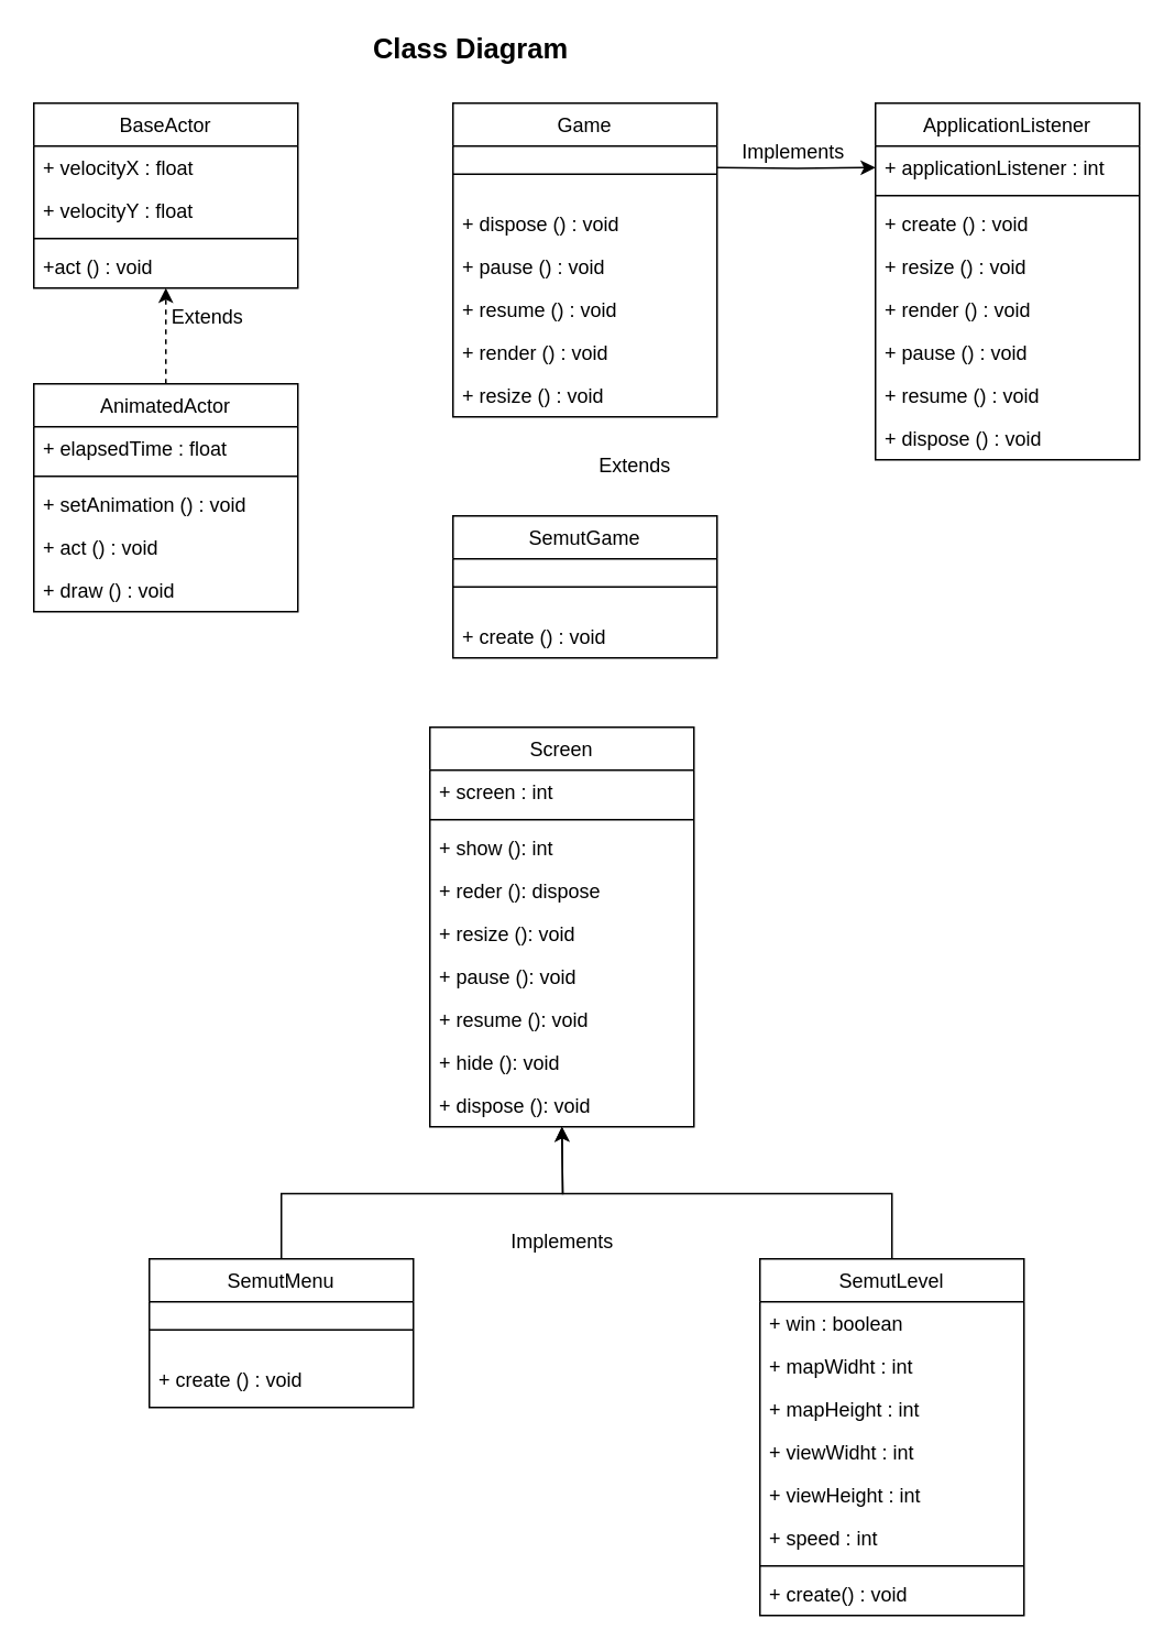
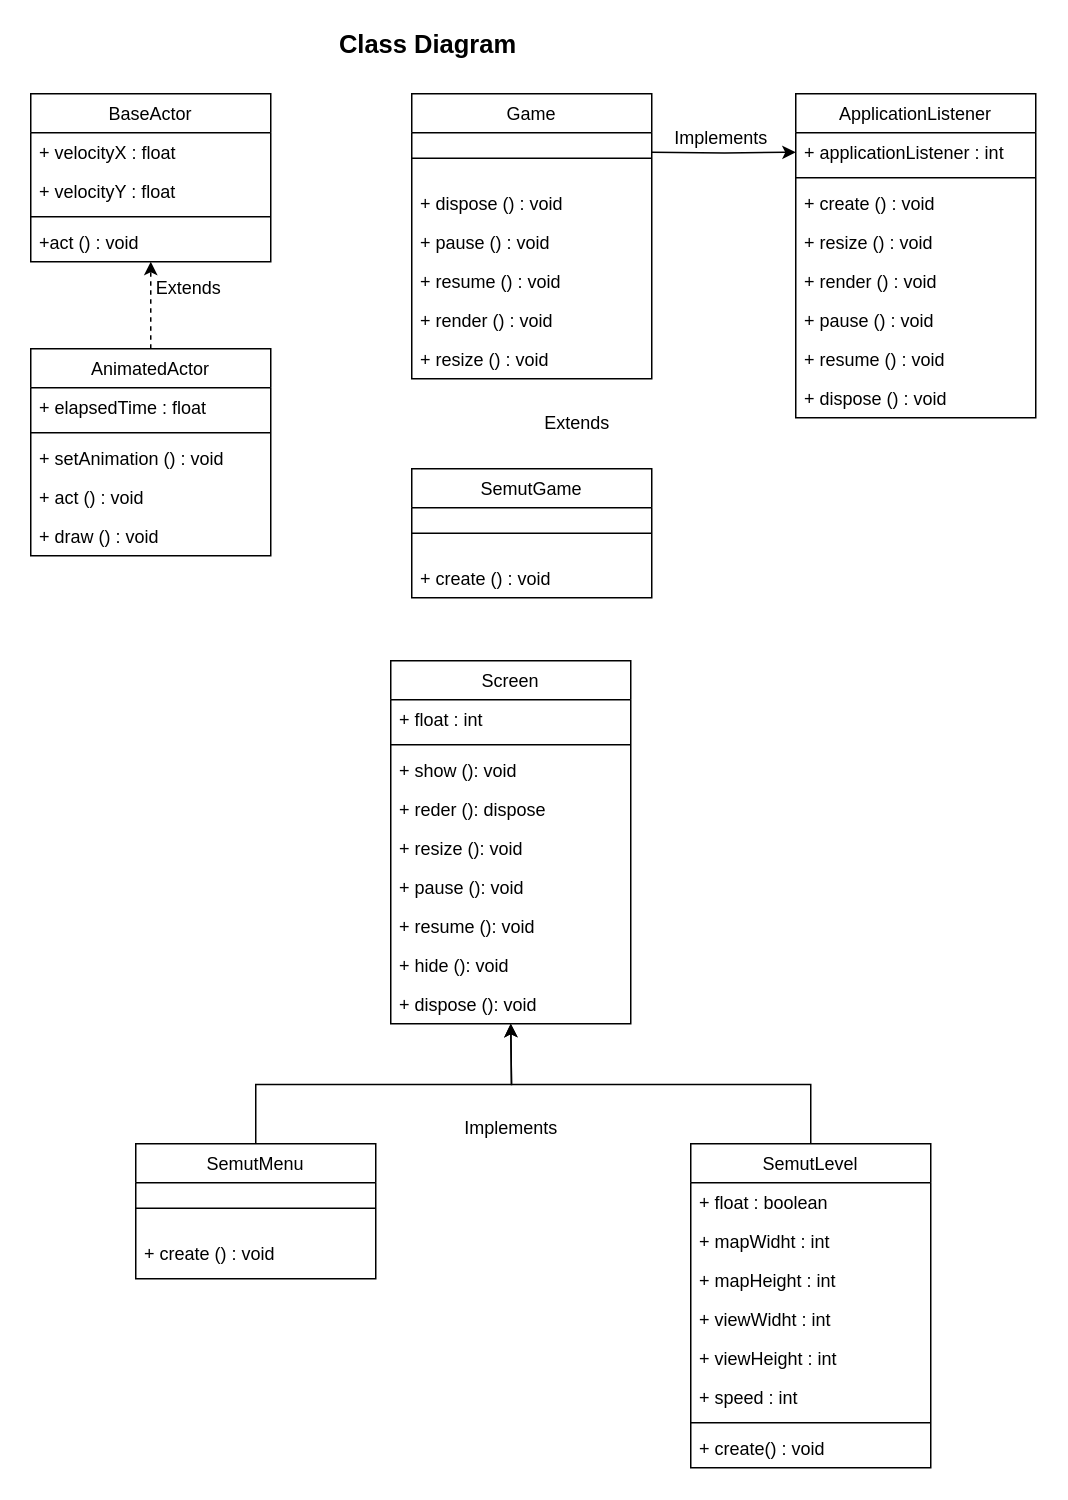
  <mxCell id="0" />
  <mxCell id="1" parent="0" />
  <mxCell id="2" value="BaseActor" style="swimlane;fontStyle=0;align=center;verticalAlign=top;childLayout=stackLayout;horizontal=1;startSize=26;horizontalStack=0;resizeParent=1;resizeLast=0;collapsible=1;marginBottom=0;rounded=0;shadow=0;strokeWidth=1;" parent="1" vertex="1"><mxGeometry x="20" y="62" width="160" height="112" as="geometry"><mxRectangle x="340" y="380" width="170" height="26" as="alternateBounds" /></mxGeometry></mxCell>
  <mxCell id="3" value="+ velocityX : float" style="text;align=left;verticalAlign=top;spacingLeft=4;spacingRight=4;overflow=hidden;rotatable=0;points=[[0,0.5],[1,0.5]];portConstraint=eastwest;" parent="2" vertex="1"><mxGeometry y="26" width="160" height="26" as="geometry" /></mxCell>
  <mxCell id="4" value="+ velocityY : float" style="text;align=left;verticalAlign=top;spacingLeft=4;spacingRight=4;overflow=hidden;rotatable=0;points=[[0,0.5],[1,0.5]];portConstraint=eastwest;" parent="2" vertex="1"><mxGeometry y="52" width="160" height="26" as="geometry" /></mxCell>
  <mxCell id="5" value="" style="line;html=1;strokeWidth=1;align=left;verticalAlign=middle;spacingTop=-1;spacingLeft=3;spacingRight=3;rotatable=0;labelPosition=right;points=[];portConstraint=eastwest;" parent="2" vertex="1"><mxGeometry y="78" width="160" height="8" as="geometry" /></mxCell>
  <mxCell id="6" value="+act () : void" style="text;align=left;verticalAlign=top;spacingLeft=4;spacingRight=4;overflow=hidden;rotatable=0;points=[[0,0.5],[1,0.5]];portConstraint=eastwest;" parent="2" vertex="1"><mxGeometry y="86" width="160" height="26" as="geometry" /></mxCell>
  <mxCell id="7" style="edgeStyle=orthogonalEdgeStyle;rounded=0;orthogonalLoop=1;jettySize=auto;html=1;exitX=0.5;exitY=0;exitDx=0;exitDy=0;entryX=0.5;entryY=1;entryDx=0;entryDy=0;dashed=1;" parent="1" source="8" target="2" edge="1"><mxGeometry relative="1" as="geometry" /></mxCell>
  <mxCell id="8" value="AnimatedActor" style="swimlane;fontStyle=0;align=center;verticalAlign=top;childLayout=stackLayout;horizontal=1;startSize=26;horizontalStack=0;resizeParent=1;resizeLast=0;collapsible=1;marginBottom=0;rounded=0;shadow=0;strokeWidth=1;" parent="1" vertex="1"><mxGeometry x="20" y="232" width="160" height="138" as="geometry"><mxRectangle x="340" y="380" width="170" height="26" as="alternateBounds" /></mxGeometry></mxCell>
  <mxCell id="9" value="+ elapsedTime : float" style="text;align=left;verticalAlign=top;spacingLeft=4;spacingRight=4;overflow=hidden;rotatable=0;points=[[0,0.5],[1,0.5]];portConstraint=eastwest;" parent="8" vertex="1"><mxGeometry y="26" width="160" height="26" as="geometry" /></mxCell>
  <mxCell id="10" value="" style="line;html=1;strokeWidth=1;align=left;verticalAlign=middle;spacingTop=-1;spacingLeft=3;spacingRight=3;rotatable=0;labelPosition=right;points=[];portConstraint=eastwest;" parent="8" vertex="1"><mxGeometry y="52" width="160" height="8" as="geometry" /></mxCell>
  <mxCell id="11" value="+ setAnimation () : void" style="text;align=left;verticalAlign=top;spacingLeft=4;spacingRight=4;overflow=hidden;rotatable=0;points=[[0,0.5],[1,0.5]];portConstraint=eastwest;" parent="8" vertex="1"><mxGeometry y="60" width="160" height="26" as="geometry" /></mxCell>
  <mxCell id="12" value="+ act () : void" style="text;align=left;verticalAlign=top;spacingLeft=4;spacingRight=4;overflow=hidden;rotatable=0;points=[[0,0.5],[1,0.5]];portConstraint=eastwest;" parent="8" vertex="1"><mxGeometry y="86" width="160" height="26" as="geometry" /></mxCell>
  <mxCell id="13" value="+ draw () : void" style="text;align=left;verticalAlign=top;spacingLeft=4;spacingRight=4;overflow=hidden;rotatable=0;points=[[0,0.5],[1,0.5]];portConstraint=eastwest;" parent="8" vertex="1"><mxGeometry y="112" width="160" height="26" as="geometry" /></mxCell>
  <mxCell id="14" value="SemutGame" style="swimlane;fontStyle=0;align=center;verticalAlign=top;childLayout=stackLayout;horizontal=1;startSize=26;horizontalStack=0;resizeParent=1;resizeLast=0;collapsible=1;marginBottom=0;rounded=0;shadow=0;strokeWidth=1;" parent="1" vertex="1"><mxGeometry x="274" y="312" width="160" height="86" as="geometry"><mxRectangle x="340" y="380" width="170" height="26" as="alternateBounds" /></mxGeometry></mxCell>
  <mxCell id="15" value="" style="line;html=1;strokeWidth=1;align=left;verticalAlign=middle;spacingTop=-1;spacingLeft=3;spacingRight=3;rotatable=0;labelPosition=right;points=[];portConstraint=eastwest;" parent="14" vertex="1"><mxGeometry y="26" width="160" height="34" as="geometry" /></mxCell>
  <mxCell id="16" value="+ create () : void" style="text;align=left;verticalAlign=top;spacingLeft=4;spacingRight=4;overflow=hidden;rotatable=0;points=[[0,0.5],[1,0.5]];portConstraint=eastwest;" parent="14" vertex="1"><mxGeometry y="60" width="160" height="26" as="geometry" /></mxCell>
  <mxCell id="17" style="edgeStyle=orthogonalEdgeStyle;rounded=0;orthogonalLoop=1;jettySize=auto;html=1;exitX=0.5;exitY=0;exitDx=0;exitDy=0;" parent="1" source="18" edge="1"><mxGeometry relative="1" as="geometry"><mxPoint x="340" y="682" as="targetPoint" /></mxGeometry></mxCell>
  <mxCell id="18" value="SemutMenu" style="swimlane;fontStyle=0;align=center;verticalAlign=top;childLayout=stackLayout;horizontal=1;startSize=26;horizontalStack=0;resizeParent=1;resizeLast=0;collapsible=1;marginBottom=0;rounded=0;shadow=0;strokeWidth=1;" parent="1" vertex="1"><mxGeometry x="90" y="762" width="160" height="90" as="geometry"><mxRectangle x="340" y="380" width="170" height="26" as="alternateBounds" /></mxGeometry></mxCell>
  <mxCell id="19" value="" style="line;html=1;strokeWidth=1;align=left;verticalAlign=middle;spacingTop=-1;spacingLeft=3;spacingRight=3;rotatable=0;labelPosition=right;points=[];portConstraint=eastwest;" parent="18" vertex="1"><mxGeometry y="26" width="160" height="34" as="geometry" /></mxCell>
  <mxCell id="20" value="+ create () : void" style="text;align=left;verticalAlign=top;spacingLeft=4;spacingRight=4;overflow=hidden;rotatable=0;points=[[0,0.5],[1,0.5]];portConstraint=eastwest;" parent="18" vertex="1"><mxGeometry y="60" width="160" height="26" as="geometry" /></mxCell>
  <mxCell id="21" style="edgeStyle=orthogonalEdgeStyle;rounded=0;orthogonalLoop=1;jettySize=auto;html=1;exitX=0.5;exitY=0;exitDx=0;exitDy=0;" parent="1" source="22" edge="1"><mxGeometry relative="1" as="geometry"><mxPoint x="340" y="682" as="targetPoint" /></mxGeometry></mxCell>
  <mxCell id="22" value="SemutLevel" style="swimlane;fontStyle=0;align=center;verticalAlign=top;childLayout=stackLayout;horizontal=1;startSize=26;horizontalStack=0;resizeParent=1;resizeLast=0;collapsible=1;marginBottom=0;rounded=0;shadow=0;strokeWidth=1;" parent="1" vertex="1"><mxGeometry x="460" y="762" width="160" height="216" as="geometry"><mxRectangle x="340" y="380" width="170" height="26" as="alternateBounds" /></mxGeometry></mxCell>
- <mxCell id="23" value="+ win : boolean" style="text;align=left;verticalAlign=top;spacingLeft=4;spacingRight=4;overflow=hidden;rotatable=0;points=[[0,0.5],[1,0.5]];portConstraint=eastwest;" parent="22" vertex="1"><mxGeometry y="26" width="160" height="26" as="geometry" /></mxCell>
+ <mxCell id="23" value="+ float : boolean" style="text;align=left;verticalAlign=top;spacingLeft=4;spacingRight=4;overflow=hidden;rotatable=0;points=[[0,0.5],[1,0.5]];portConstraint=eastwest;" parent="22" vertex="1"><mxGeometry y="26" width="160" height="26" as="geometry" /></mxCell>
  <mxCell id="24" value="+ mapWidht : int" style="text;align=left;verticalAlign=top;spacingLeft=4;spacingRight=4;overflow=hidden;rotatable=0;points=[[0,0.5],[1,0.5]];portConstraint=eastwest;" parent="22" vertex="1"><mxGeometry y="52" width="160" height="26" as="geometry" /></mxCell>
  <mxCell id="25" value="+ mapHeight : int" style="text;align=left;verticalAlign=top;spacingLeft=4;spacingRight=4;overflow=hidden;rotatable=0;points=[[0,0.5],[1,0.5]];portConstraint=eastwest;" parent="22" vertex="1"><mxGeometry y="78" width="160" height="26" as="geometry" /></mxCell>
  <mxCell id="26" value="+ viewWidht : int" style="text;align=left;verticalAlign=top;spacingLeft=4;spacingRight=4;overflow=hidden;rotatable=0;points=[[0,0.5],[1,0.5]];portConstraint=eastwest;" parent="22" vertex="1"><mxGeometry y="104" width="160" height="26" as="geometry" /></mxCell>
  <mxCell id="27" value="+ viewHeight : int" style="text;align=left;verticalAlign=top;spacingLeft=4;spacingRight=4;overflow=hidden;rotatable=0;points=[[0,0.5],[1,0.5]];portConstraint=eastwest;" parent="22" vertex="1"><mxGeometry y="130" width="160" height="26" as="geometry" /></mxCell>
  <mxCell id="28" value="+ speed : int" style="text;align=left;verticalAlign=top;spacingLeft=4;spacingRight=4;overflow=hidden;rotatable=0;points=[[0,0.5],[1,0.5]];portConstraint=eastwest;" parent="22" vertex="1"><mxGeometry y="156" width="160" height="26" as="geometry" /></mxCell>
  <mxCell id="29" value="" style="line;html=1;strokeWidth=1;align=left;verticalAlign=middle;spacingTop=-1;spacingLeft=3;spacingRight=3;rotatable=0;labelPosition=right;points=[];portConstraint=eastwest;" parent="22" vertex="1"><mxGeometry y="182" width="160" height="8" as="geometry" /></mxCell>
  <mxCell id="30" value="+ create() : void" style="text;align=left;verticalAlign=top;spacingLeft=4;spacingRight=4;overflow=hidden;rotatable=0;points=[[0,0.5],[1,0.5]];portConstraint=eastwest;" parent="22" vertex="1"><mxGeometry y="190" width="160" height="26" as="geometry" /></mxCell>
  <mxCell id="31" value="Game" style="swimlane;fontStyle=0;align=center;verticalAlign=top;childLayout=stackLayout;horizontal=1;startSize=26;horizontalStack=0;resizeParent=1;resizeLast=0;collapsible=1;marginBottom=0;rounded=0;shadow=0;strokeWidth=1;" parent="1" vertex="1"><mxGeometry x="274" y="62" width="160" height="190" as="geometry"><mxRectangle x="340" y="380" width="170" height="26" as="alternateBounds" /></mxGeometry></mxCell>
  <mxCell id="32" value="" style="line;html=1;strokeWidth=1;align=left;verticalAlign=middle;spacingTop=-1;spacingLeft=3;spacingRight=3;rotatable=0;labelPosition=right;points=[];portConstraint=eastwest;" parent="31" vertex="1"><mxGeometry y="26" width="160" height="34" as="geometry" /></mxCell>
  <mxCell id="33" value="+ dispose () : void" style="text;align=left;verticalAlign=top;spacingLeft=4;spacingRight=4;overflow=hidden;rotatable=0;points=[[0,0.5],[1,0.5]];portConstraint=eastwest;" parent="31" vertex="1"><mxGeometry y="60" width="160" height="26" as="geometry" /></mxCell>
  <mxCell id="34" value="+ pause () : void" style="text;align=left;verticalAlign=top;spacingLeft=4;spacingRight=4;overflow=hidden;rotatable=0;points=[[0,0.5],[1,0.5]];portConstraint=eastwest;" parent="31" vertex="1"><mxGeometry y="86" width="160" height="26" as="geometry" /></mxCell>
  <mxCell id="35" value="+ resume () : void" style="text;align=left;verticalAlign=top;spacingLeft=4;spacingRight=4;overflow=hidden;rotatable=0;points=[[0,0.5],[1,0.5]];portConstraint=eastwest;" parent="31" vertex="1"><mxGeometry y="112" width="160" height="26" as="geometry" /></mxCell>
  <mxCell id="36" value="+ render () : void" style="text;align=left;verticalAlign=top;spacingLeft=4;spacingRight=4;overflow=hidden;rotatable=0;points=[[0,0.5],[1,0.5]];portConstraint=eastwest;" parent="31" vertex="1"><mxGeometry y="138" width="160" height="26" as="geometry" /></mxCell>
  <mxCell id="37" value="+ resize () : void" style="text;align=left;verticalAlign=top;spacingLeft=4;spacingRight=4;overflow=hidden;rotatable=0;points=[[0,0.5],[1,0.5]];portConstraint=eastwest;" parent="31" vertex="1"><mxGeometry y="164" width="160" height="26" as="geometry" /></mxCell>
  <mxCell id="38" value="ApplicationListener" style="swimlane;fontStyle=0;align=center;verticalAlign=top;childLayout=stackLayout;horizontal=1;startSize=26;horizontalStack=0;resizeParent=1;resizeLast=0;collapsible=1;marginBottom=0;rounded=0;shadow=0;strokeWidth=1;" parent="1" vertex="1"><mxGeometry x="530" y="62" width="160" height="216" as="geometry"><mxRectangle x="340" y="380" width="170" height="26" as="alternateBounds" /></mxGeometry></mxCell>
  <mxCell id="39" value="+ applicationListener : int" style="text;align=left;verticalAlign=top;spacingLeft=4;spacingRight=4;overflow=hidden;rotatable=0;points=[[0,0.5],[1,0.5]];portConstraint=eastwest;" parent="38" vertex="1"><mxGeometry y="26" width="160" height="26" as="geometry" /></mxCell>
  <mxCell id="40" value="" style="line;html=1;strokeWidth=1;align=left;verticalAlign=middle;spacingTop=-1;spacingLeft=3;spacingRight=3;rotatable=0;labelPosition=right;points=[];portConstraint=eastwest;" parent="38" vertex="1"><mxGeometry y="52" width="160" height="8" as="geometry" /></mxCell>
  <mxCell id="41" value="+ create () : void" style="text;align=left;verticalAlign=top;spacingLeft=4;spacingRight=4;overflow=hidden;rotatable=0;points=[[0,0.5],[1,0.5]];portConstraint=eastwest;" parent="38" vertex="1"><mxGeometry y="60" width="160" height="26" as="geometry" /></mxCell>
  <mxCell id="42" value="+ resize () : void" style="text;align=left;verticalAlign=top;spacingLeft=4;spacingRight=4;overflow=hidden;rotatable=0;points=[[0,0.5],[1,0.5]];portConstraint=eastwest;" parent="38" vertex="1"><mxGeometry y="86" width="160" height="26" as="geometry" /></mxCell>
  <mxCell id="43" value="+ render () : void" style="text;align=left;verticalAlign=top;spacingLeft=4;spacingRight=4;overflow=hidden;rotatable=0;points=[[0,0.5],[1,0.5]];portConstraint=eastwest;" parent="38" vertex="1"><mxGeometry y="112" width="160" height="26" as="geometry" /></mxCell>
  <mxCell id="44" value="+ pause () : void" style="text;align=left;verticalAlign=top;spacingLeft=4;spacingRight=4;overflow=hidden;rotatable=0;points=[[0,0.5],[1,0.5]];portConstraint=eastwest;" parent="38" vertex="1"><mxGeometry y="138" width="160" height="26" as="geometry" /></mxCell>
  <mxCell id="45" value="+ resume () : void" style="text;align=left;verticalAlign=top;spacingLeft=4;spacingRight=4;overflow=hidden;rotatable=0;points=[[0,0.5],[1,0.5]];portConstraint=eastwest;" parent="38" vertex="1"><mxGeometry y="164" width="160" height="26" as="geometry" /></mxCell>
  <mxCell id="46" value="+ dispose () : void" style="text;align=left;verticalAlign=top;spacingLeft=4;spacingRight=4;overflow=hidden;rotatable=0;points=[[0,0.5],[1,0.5]];portConstraint=eastwest;" parent="38" vertex="1"><mxGeometry y="190" width="160" height="26" as="geometry" /></mxCell>
  <mxCell id="47" style="edgeStyle=orthogonalEdgeStyle;rounded=0;orthogonalLoop=1;jettySize=auto;html=1;exitX=1;exitY=0.5;exitDx=0;exitDy=0;" parent="1" target="39" edge="1"><mxGeometry relative="1" as="geometry"><mxPoint x="434" y="101" as="sourcePoint" /></mxGeometry></mxCell>
  <mxCell id="48" value="Screen" style="swimlane;fontStyle=0;align=center;verticalAlign=top;childLayout=stackLayout;horizontal=1;startSize=26;horizontalStack=0;resizeParent=1;resizeLast=0;collapsible=1;marginBottom=0;rounded=0;shadow=0;strokeWidth=1;" parent="1" vertex="1"><mxGeometry x="260" y="440" width="160" height="242" as="geometry"><mxRectangle x="340" y="380" width="170" height="26" as="alternateBounds" /></mxGeometry></mxCell>
- <mxCell id="49" value="+ screen : int" style="text;align=left;verticalAlign=top;spacingLeft=4;spacingRight=4;overflow=hidden;rotatable=0;points=[[0,0.5],[1,0.5]];portConstraint=eastwest;" parent="48" vertex="1"><mxGeometry y="26" width="160" height="26" as="geometry" /></mxCell>
+ <mxCell id="49" value="+ float : int" style="text;align=left;verticalAlign=top;spacingLeft=4;spacingRight=4;overflow=hidden;rotatable=0;points=[[0,0.5],[1,0.5]];portConstraint=eastwest;" parent="48" vertex="1"><mxGeometry y="26" width="160" height="26" as="geometry" /></mxCell>
  <mxCell id="50" value="" style="line;html=1;strokeWidth=1;align=left;verticalAlign=middle;spacingTop=-1;spacingLeft=3;spacingRight=3;rotatable=0;labelPosition=right;points=[];portConstraint=eastwest;" parent="48" vertex="1"><mxGeometry y="52" width="160" height="8" as="geometry" /></mxCell>
- <mxCell id="51" value="+ show (): int" style="text;align=left;verticalAlign=top;spacingLeft=4;spacingRight=4;overflow=hidden;rotatable=0;points=[[0,0.5],[1,0.5]];portConstraint=eastwest;" parent="48" vertex="1"><mxGeometry y="60" width="160" height="26" as="geometry" /></mxCell>
+ <mxCell id="51" value="+ show (): void" style="text;align=left;verticalAlign=top;spacingLeft=4;spacingRight=4;overflow=hidden;rotatable=0;points=[[0,0.5],[1,0.5]];portConstraint=eastwest;" parent="48" vertex="1"><mxGeometry y="60" width="160" height="26" as="geometry" /></mxCell>
  <mxCell id="52" value="+ reder (): dispose" style="text;align=left;verticalAlign=top;spacingLeft=4;spacingRight=4;overflow=hidden;rotatable=0;points=[[0,0.5],[1,0.5]];portConstraint=eastwest;" parent="48" vertex="1"><mxGeometry y="86" width="160" height="26" as="geometry" /></mxCell>
  <mxCell id="53" value="+ resize (): void" style="text;align=left;verticalAlign=top;spacingLeft=4;spacingRight=4;overflow=hidden;rotatable=0;points=[[0,0.5],[1,0.5]];portConstraint=eastwest;" parent="48" vertex="1"><mxGeometry y="112" width="160" height="26" as="geometry" /></mxCell>
  <mxCell id="54" value="+ pause (): void" style="text;align=left;verticalAlign=top;spacingLeft=4;spacingRight=4;overflow=hidden;rotatable=0;points=[[0,0.5],[1,0.5]];portConstraint=eastwest;" parent="48" vertex="1"><mxGeometry y="138" width="160" height="26" as="geometry" /></mxCell>
  <mxCell id="55" value="+ resume (): void" style="text;align=left;verticalAlign=top;spacingLeft=4;spacingRight=4;overflow=hidden;rotatable=0;points=[[0,0.5],[1,0.5]];portConstraint=eastwest;" parent="48" vertex="1"><mxGeometry y="164" width="160" height="26" as="geometry" /></mxCell>
  <mxCell id="56" value="+ hide (): void" style="text;align=left;verticalAlign=top;spacingLeft=4;spacingRight=4;overflow=hidden;rotatable=0;points=[[0,0.5],[1,0.5]];portConstraint=eastwest;" parent="48" vertex="1"><mxGeometry y="190" width="160" height="26" as="geometry" /></mxCell>
  <mxCell id="57" value="+ dispose (): void" style="text;align=left;verticalAlign=top;spacingLeft=4;spacingRight=4;overflow=hidden;rotatable=0;points=[[0,0.5],[1,0.5]];portConstraint=eastwest;" parent="48" vertex="1"><mxGeometry y="216" width="160" height="26" as="geometry" /></mxCell>
  <mxCell id="58" value="Extends" style="text;html=1;align=center;verticalAlign=middle;resizable=0;points=[];autosize=1;strokeColor=none;fillColor=none;" parent="1" vertex="1"><mxGeometry x="95" y="182" width="60" height="20" as="geometry" /></mxCell>
  <mxCell id="59" value="Extends" style="text;html=1;align=center;verticalAlign=middle;resizable=0;points=[];autosize=1;strokeColor=none;fillColor=none;" parent="1" vertex="1"><mxGeometry x="354" y="272" width="60" height="20" as="geometry" /></mxCell>
  <mxCell id="60" value="Implements" style="text;html=1;align=center;verticalAlign=middle;resizable=0;points=[];autosize=1;strokeColor=none;fillColor=none;" parent="1" vertex="1"><mxGeometry x="440" y="82" width="80" height="20" as="geometry" /></mxCell>
  <mxCell id="61" value="Implements" style="text;html=1;align=center;verticalAlign=middle;resizable=0;points=[];autosize=1;strokeColor=none;fillColor=none;" parent="1" vertex="1"><mxGeometry x="300" y="742" width="80" height="20" as="geometry" /></mxCell>
  <mxCell id="62" value="&lt;font style=&quot;font-size: 17px&quot;&gt;&lt;b&gt;Class Diagram&lt;/b&gt;&lt;/font&gt;" style="text;html=1;strokeColor=none;fillColor=none;align=center;verticalAlign=middle;whiteSpace=wrap;rounded=0;" vertex="1" parent="1"><mxGeometry x="205" y="20" width="160" height="20" as="geometry" /></mxCell>
